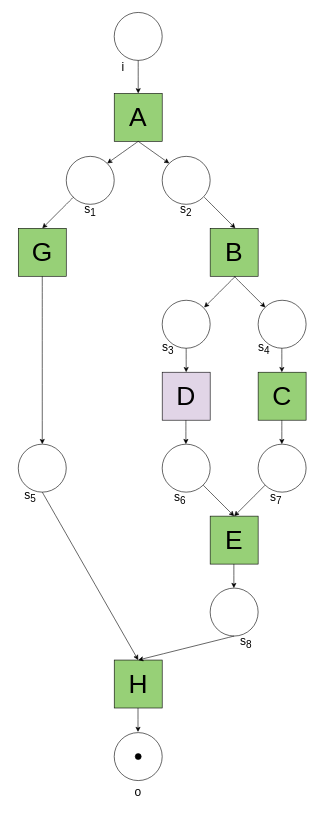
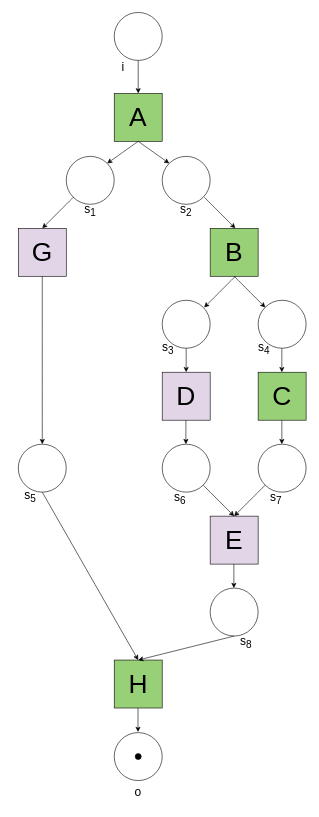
  <mxCell id="0" />
  <mxCell id="1" parent="0" />
  <mxCell id="2" value="" style="ellipse;whiteSpace=wrap;html=1;aspect=fixed;" vertex="1" parent="1"><mxGeometry x="190" y="20" width="80" height="80" as="geometry" /></mxCell>
  <mxCell id="3" value="A" style="rounded=0;whiteSpace=wrap;html=1;fontSize=44;fillColor=#97D077;" vertex="1" parent="1"><mxGeometry x="190" y="155" width="80" height="80" as="geometry" /></mxCell>
  <mxCell id="4" value="" style="ellipse;whiteSpace=wrap;html=1;aspect=fixed;" vertex="1" parent="1"><mxGeometry x="110" y="260" width="80" height="80" as="geometry" /></mxCell>
  <mxCell id="5" value="" style="ellipse;whiteSpace=wrap;html=1;aspect=fixed;" vertex="1" parent="1"><mxGeometry x="270" y="260" width="80" height="80" as="geometry" /></mxCell>
  <mxCell id="6" value="B" style="rounded=0;whiteSpace=wrap;html=1;fontSize=44;fillColor=#97D077;" vertex="1" parent="1"><mxGeometry x="350" y="380" width="80" height="80" as="geometry" /></mxCell>
- <mxCell id="7" value="G" style="rounded=0;whiteSpace=wrap;html=1;fontSize=44;fillColor=#97D077;" vertex="1" parent="1"><mxGeometry x="30" y="380" width="80" height="80" as="geometry" /></mxCell>
+ <mxCell id="7" value="G" style="rounded=0;whiteSpace=wrap;html=1;fontSize=44;fillColor=#e1d5e7;" vertex="1" parent="1"><mxGeometry x="30" y="380" width="80" height="80" as="geometry" /></mxCell>
  <mxCell id="8" value="C" style="rounded=0;whiteSpace=wrap;html=1;fontSize=44;fillColor=#97D077;" vertex="1" parent="1"><mxGeometry x="430" y="620" width="80" height="80" as="geometry" /></mxCell>
  <mxCell id="9" value="" style="ellipse;whiteSpace=wrap;html=1;aspect=fixed;" vertex="1" parent="1"><mxGeometry x="30" y="740" width="80" height="80" as="geometry" /></mxCell>
  <mxCell id="10" value="" style="ellipse;whiteSpace=wrap;html=1;aspect=fixed;" vertex="1" parent="1"><mxGeometry x="270" y="500" width="80" height="80" as="geometry" /></mxCell>
  <mxCell id="11" value="" style="ellipse;whiteSpace=wrap;html=1;aspect=fixed;" vertex="1" parent="1"><mxGeometry x="430" y="500" width="80" height="80" as="geometry" /></mxCell>
  <mxCell id="12" value="D" style="rounded=0;whiteSpace=wrap;html=1;fontSize=44;fillColor=#e1d5e7;" vertex="1" parent="1"><mxGeometry x="270" y="620" width="80" height="80" as="geometry" /></mxCell>
  <mxCell id="13" value="" style="ellipse;whiteSpace=wrap;html=1;aspect=fixed;" vertex="1" parent="1"><mxGeometry x="430" y="740" width="80" height="80" as="geometry" /></mxCell>
  <mxCell id="14" value="" style="ellipse;whiteSpace=wrap;html=1;aspect=fixed;" vertex="1" parent="1"><mxGeometry x="270" y="740" width="80" height="80" as="geometry" /></mxCell>
- <mxCell id="15" value="E" style="rounded=0;whiteSpace=wrap;html=1;fontSize=44;fillColor=#97D077;" vertex="1" parent="1"><mxGeometry x="350" y="860" width="80" height="80" as="geometry" /></mxCell>
+ <mxCell id="15" value="E" style="rounded=0;whiteSpace=wrap;html=1;fontSize=44;fillColor=#e1d5e7;" vertex="1" parent="1"><mxGeometry x="350" y="860" width="80" height="80" as="geometry" /></mxCell>
  <mxCell id="16" value="" style="ellipse;whiteSpace=wrap;html=1;aspect=fixed;" vertex="1" parent="1"><mxGeometry x="350" y="980" width="80" height="80" as="geometry" /></mxCell>
  <mxCell id="17" value="H" style="rounded=0;whiteSpace=wrap;html=1;fontSize=44;fillColor=#97D077;" vertex="1" parent="1"><mxGeometry x="190" y="1100" width="80" height="80" as="geometry" /></mxCell>
  <mxCell id="18" value="" style="ellipse;whiteSpace=wrap;html=1;aspect=fixed;" vertex="1" parent="1"><mxGeometry x="190" y="1221" width="80" height="80" as="geometry" /></mxCell>
  <mxCell id="19" value="" style="endArrow=classic;html=1;rounded=0;curved=1;exitX=0.5;exitY=1;exitDx=0;exitDy=0;entryX=0.5;entryY=0;entryDx=0;entryDy=0;" edge="1" parent="1" source="2" target="3"><mxGeometry width="50" height="50" relative="1" as="geometry"><mxPoint x="290" y="350" as="sourcePoint" /><mxPoint x="330" y="350" as="targetPoint" /></mxGeometry></mxCell>
  <mxCell id="20" value="" style="endArrow=classic;html=1;rounded=0;curved=1;exitX=0.5;exitY=1;exitDx=0;exitDy=0;entryX=0;entryY=0;entryDx=0;entryDy=0;" edge="1" parent="1" source="3" target="5"><mxGeometry width="50" height="50" relative="1" as="geometry"><mxPoint x="290" y="350" as="sourcePoint" /><mxPoint x="330" y="350" as="targetPoint" /></mxGeometry></mxCell>
  <mxCell id="21" value="" style="endArrow=classic;html=1;rounded=0;curved=1;exitX=0.5;exitY=1;exitDx=0;exitDy=0;entryX=1;entryY=0;entryDx=0;entryDy=0;" edge="1" parent="1" source="3" target="4"><mxGeometry width="50" height="50" relative="1" as="geometry"><mxPoint x="240" y="230" as="sourcePoint" /><mxPoint x="292" y="282" as="targetPoint" /></mxGeometry></mxCell>
  <mxCell id="22" value="" style="endArrow=classic;html=1;rounded=0;curved=1;exitX=0.5;exitY=1;exitDx=0;exitDy=0;entryX=1;entryY=0;entryDx=0;entryDy=0;" edge="1" parent="1"><mxGeometry width="50" height="50" relative="1" as="geometry"><mxPoint x="122" y="328" as="sourcePoint" /><mxPoint x="70" y="380" as="targetPoint" /></mxGeometry></mxCell>
  <mxCell id="23" value="" style="endArrow=classic;html=1;rounded=0;curved=1;exitX=0.5;exitY=1;exitDx=0;exitDy=0;entryX=0;entryY=0;entryDx=0;entryDy=0;" edge="1" parent="1"><mxGeometry width="50" height="50" relative="1" as="geometry"><mxPoint x="340" y="328" as="sourcePoint" /><mxPoint x="392" y="380" as="targetPoint" /></mxGeometry></mxCell>
  <mxCell id="24" value="" style="endArrow=classic;html=1;rounded=0;curved=1;exitX=0.5;exitY=1;exitDx=0;exitDy=0;entryX=0;entryY=0;entryDx=0;entryDy=0;" edge="1" parent="1"><mxGeometry width="50" height="50" relative="1" as="geometry"><mxPoint x="390" y="460" as="sourcePoint" /><mxPoint x="442" y="512" as="targetPoint" /></mxGeometry></mxCell>
  <mxCell id="25" value="" style="endArrow=classic;html=1;rounded=0;curved=1;exitX=0.5;exitY=1;exitDx=0;exitDy=0;entryX=1;entryY=0;entryDx=0;entryDy=0;" edge="1" parent="1"><mxGeometry width="50" height="50" relative="1" as="geometry"><mxPoint x="392" y="460" as="sourcePoint" /><mxPoint x="340" y="512" as="targetPoint" /></mxGeometry></mxCell>
  <mxCell id="26" value="" style="endArrow=classic;html=1;rounded=0;curved=1;entryX=0.5;entryY=0;entryDx=0;entryDy=0;exitX=0;exitY=1;exitDx=0;exitDy=0;" edge="1" parent="1" source="13" target="15"><mxGeometry width="50" height="50" relative="1" as="geometry"><mxPoint x="410" y="800" as="sourcePoint" /><mxPoint x="400" y="807" as="targetPoint" /></mxGeometry></mxCell>
  <mxCell id="27" value="" style="endArrow=classic;html=1;rounded=0;curved=1;entryX=0.5;entryY=0;entryDx=0;entryDy=0;exitX=1;exitY=1;exitDx=0;exitDy=0;strokeColor=#000000;" edge="1" parent="1" source="14" target="15"><mxGeometry width="50" height="50" relative="1" as="geometry"><mxPoint x="330" y="830" as="sourcePoint" /><mxPoint x="400" y="807" as="targetPoint" /></mxGeometry></mxCell>
  <mxCell id="28" value="" style="endArrow=classic;html=1;rounded=0;curved=1;exitX=0.5;exitY=1;exitDx=0;exitDy=0;entryX=0.5;entryY=0;entryDx=0;entryDy=0;" edge="1" parent="1" source="10" target="12"><mxGeometry width="50" height="50" relative="1" as="geometry"><mxPoint x="290" y="630" as="sourcePoint" /><mxPoint x="330" y="630" as="targetPoint" /></mxGeometry></mxCell>
  <mxCell id="29" value="" style="endArrow=classic;html=1;rounded=0;curved=1;exitX=0.5;exitY=1;exitDx=0;exitDy=0;entryX=0.5;entryY=0;entryDx=0;entryDy=0;" edge="1" parent="1"><mxGeometry width="50" height="50" relative="1" as="geometry"><mxPoint x="469.52" y="580" as="sourcePoint" /><mxPoint x="469.52" y="620" as="targetPoint" /></mxGeometry></mxCell>
  <mxCell id="30" value="" style="endArrow=classic;html=1;rounded=0;curved=1;exitX=0.5;exitY=1;exitDx=0;exitDy=0;entryX=0.5;entryY=0;entryDx=0;entryDy=0;" edge="1" parent="1"><mxGeometry width="50" height="50" relative="1" as="geometry"><mxPoint x="309.52" y="700" as="sourcePoint" /><mxPoint x="309.52" y="740" as="targetPoint" /></mxGeometry></mxCell>
  <mxCell id="31" value="" style="endArrow=classic;html=1;rounded=0;curved=1;exitX=0.5;exitY=1;exitDx=0;exitDy=0;entryX=0.5;entryY=0;entryDx=0;entryDy=0;" edge="1" parent="1"><mxGeometry width="50" height="50" relative="1" as="geometry"><mxPoint x="469.52" y="700" as="sourcePoint" /><mxPoint x="469.52" y="740" as="targetPoint" /></mxGeometry></mxCell>
  <mxCell id="32" value="" style="endArrow=classic;html=1;rounded=0;curved=1;entryX=0.5;entryY=0;entryDx=0;entryDy=0;exitX=0.5;exitY=1;exitDx=0;exitDy=0;" edge="1" parent="1" source="7" target="9"><mxGeometry width="50" height="50" relative="1" as="geometry"><mxPoint x="100" y="490" as="sourcePoint" /><mxPoint x="110" y="480" as="targetPoint" /></mxGeometry></mxCell>
  <mxCell id="33" value="" style="endArrow=classic;html=1;rounded=0;curved=1;entryX=0.5;entryY=0;entryDx=0;entryDy=0;exitX=0.5;exitY=1;exitDx=0;exitDy=0;strokeColor=#000000;" edge="1" parent="1" source="9" target="17"><mxGeometry width="50" height="50" relative="1" as="geometry"><mxPoint x="70" y="600" as="sourcePoint" /><mxPoint x="220" y="910" as="targetPoint" /></mxGeometry></mxCell>
  <mxCell id="34" value="" style="endArrow=classic;html=1;rounded=0;curved=1;exitX=0.5;exitY=1;exitDx=0;exitDy=0;entryX=0.5;entryY=0;entryDx=0;entryDy=0;" edge="1" parent="1" source="16" target="17"><mxGeometry width="50" height="50" relative="1" as="geometry"><mxPoint x="290" y="830" as="sourcePoint" /><mxPoint x="260" y="1050" as="targetPoint" /></mxGeometry></mxCell>
  <mxCell id="35" value="" style="endArrow=classic;html=1;rounded=0;curved=1;exitX=0.5;exitY=1;exitDx=0;exitDy=0;entryX=0.5;entryY=0;entryDx=0;entryDy=0;" edge="1" parent="1"><mxGeometry width="50" height="50" relative="1" as="geometry"><mxPoint x="389.52" y="940" as="sourcePoint" /><mxPoint x="389.52" y="980" as="targetPoint" /></mxGeometry></mxCell>
  <mxCell id="36" value="" style="endArrow=classic;html=1;rounded=0;curved=1;exitX=0.5;exitY=1;exitDx=0;exitDy=0;entryX=0.5;entryY=0;entryDx=0;entryDy=0;" edge="1" parent="1"><mxGeometry width="50" height="50" relative="1" as="geometry"><mxPoint x="229.66" y="1180" as="sourcePoint" /><mxPoint x="229.66" y="1220" as="targetPoint" /></mxGeometry></mxCell>
  <mxCell id="37" value="" style="ellipse;whiteSpace=wrap;html=1;aspect=fixed;fillColor=#000000;" vertex="1" parent="1"><mxGeometry x="225" y="1256" width="10" height="10" as="geometry" /></mxCell>
  <mxCell id="38" value="s&lt;sub&gt;1&lt;/sub&gt;" style="text;html=1;strokeColor=none;fillColor=none;align=center;verticalAlign=middle;whiteSpace=wrap;rounded=0;fontSize=20;" vertex="1" parent="1"><mxGeometry x="120" y="330" width="60" height="40" as="geometry" /></mxCell>
  <mxCell id="39" value="s&lt;sub&gt;2&lt;/sub&gt;" style="text;html=1;strokeColor=none;fillColor=none;align=center;verticalAlign=middle;whiteSpace=wrap;rounded=0;fontSize=20;" vertex="1" parent="1"><mxGeometry x="280" y="330" width="60" height="40" as="geometry" /></mxCell>
  <mxCell id="40" value="i" style="text;html=1;strokeColor=none;fillColor=none;align=center;verticalAlign=middle;whiteSpace=wrap;rounded=0;fontSize=20;" vertex="1" parent="1"><mxGeometry x="175" y="90" width="60" height="40" as="geometry" /></mxCell>
  <mxCell id="41" value="o" style="text;html=1;strokeColor=none;fillColor=none;align=center;verticalAlign=middle;whiteSpace=wrap;rounded=0;fontSize=20;" vertex="1" parent="1"><mxGeometry x="200" y="1300" width="60" height="40" as="geometry" /></mxCell>
  <mxCell id="42" value="s&lt;sub&gt;3&lt;/sub&gt;" style="text;html=1;strokeColor=none;fillColor=none;align=center;verticalAlign=middle;whiteSpace=wrap;rounded=0;fontSize=20;" vertex="1" parent="1"><mxGeometry x="250" y="560" width="60" height="40" as="geometry" /></mxCell>
  <mxCell id="43" value="s&lt;sub&gt;4&lt;/sub&gt;" style="text;html=1;strokeColor=none;fillColor=none;align=center;verticalAlign=middle;whiteSpace=wrap;rounded=0;fontSize=20;" vertex="1" parent="1"><mxGeometry x="410" y="560" width="60" height="40" as="geometry" /></mxCell>
  <mxCell id="44" value="s&lt;sub&gt;5&lt;/sub&gt;" style="text;html=1;strokeColor=none;fillColor=none;align=center;verticalAlign=middle;whiteSpace=wrap;rounded=0;fontSize=20;" vertex="1" parent="1"><mxGeometry x="20" y="807" width="60" height="40" as="geometry" /></mxCell>
  <mxCell id="45" value="s&lt;sub&gt;6&lt;/sub&gt;" style="text;html=1;strokeColor=none;fillColor=none;align=center;verticalAlign=middle;whiteSpace=wrap;rounded=0;fontSize=20;" vertex="1" parent="1"><mxGeometry x="270" y="810" width="60" height="40" as="geometry" /></mxCell>
  <mxCell id="46" value="s&lt;sub&gt;7&lt;/sub&gt;" style="text;html=1;strokeColor=none;fillColor=none;align=center;verticalAlign=middle;whiteSpace=wrap;rounded=0;fontSize=20;" vertex="1" parent="1"><mxGeometry x="430" y="810" width="60" height="40" as="geometry" /></mxCell>
  <mxCell id="47" value="s&lt;sub&gt;8&lt;/sub&gt;" style="text;html=1;strokeColor=none;fillColor=none;align=center;verticalAlign=middle;whiteSpace=wrap;rounded=0;fontSize=20;" vertex="1" parent="1"><mxGeometry x="380" y="1050" width="60" height="40" as="geometry" /></mxCell>
